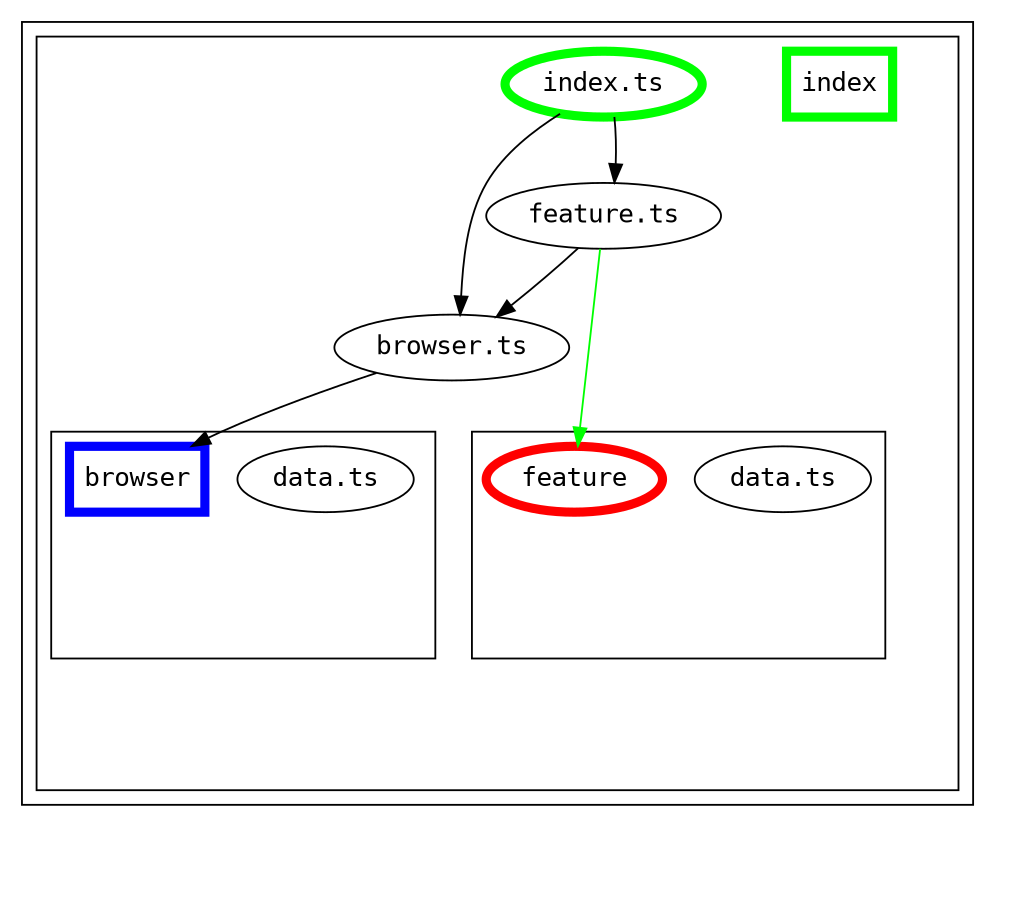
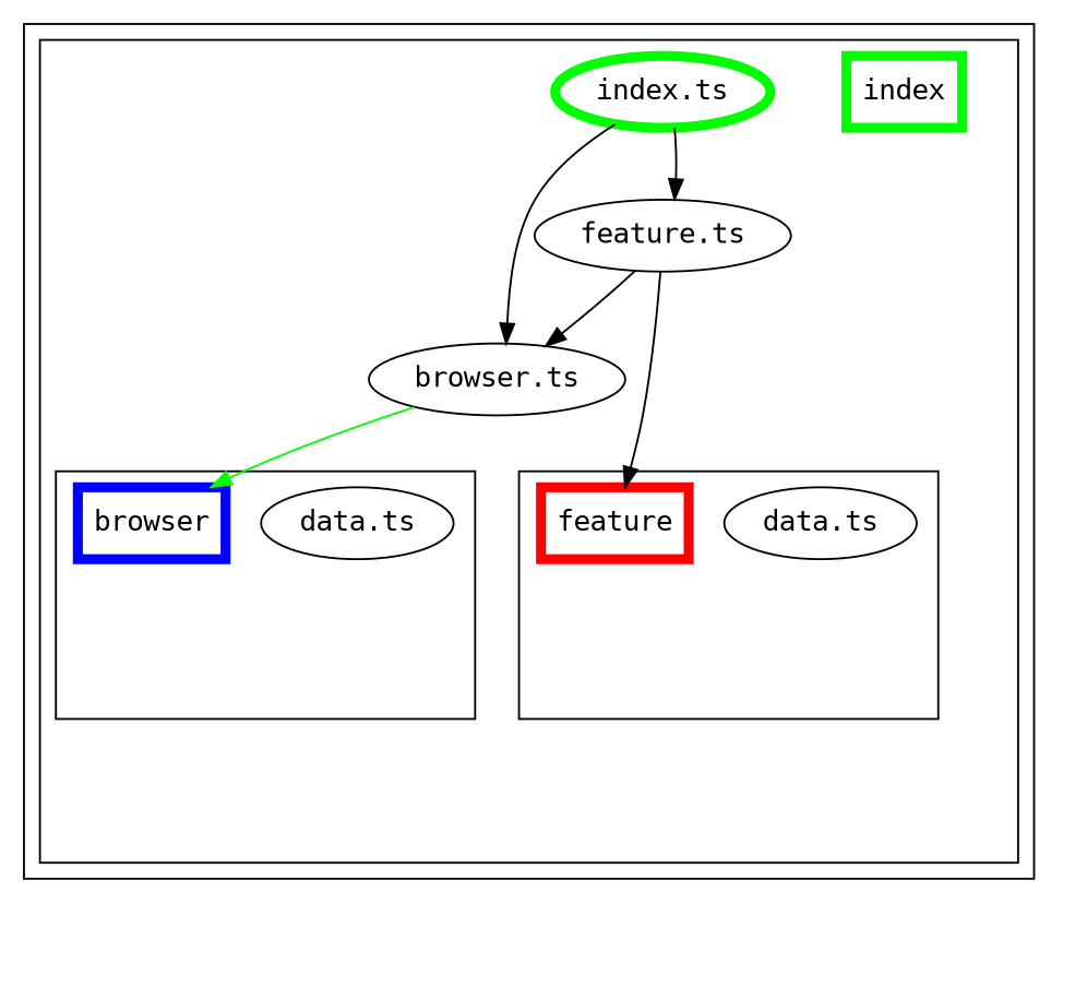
  digraph {
    compound=true
    fontname="DejaVu Sans Mono"
    node [fontname="DejaVu Sans Mono"]
    edge [fontname="DejaVu Sans Mono" style=invis]
    n1 [label="data.ts"]
    "exit_src/browser" [style=invis]
    n3 [color="#0000ff" label=browser penwidth=5 shape=rectangle]
    n4 [label="data.ts"]
    "exit_src/feature" [style=invis]
-   n6 [color="#ff0000" label=feature penwidth=5 shape=ellipse]
+   n6 [color="#ff0000" label=feature penwidth=5 shape=rectangle]
    n7 [label="browser.ts"]
    exit_src [style=invis]
    n9 [label="feature.ts"]
    n10 [color="#00ff00" label=index penwidth=5 shape=rectangle]
    n11 [color="#00ff00" label="index.ts" penwidth=5]
    "dependency-graph-[object Object]" [style=invis]
    subgraph cluster_1 {
      color="#000000"
      subgraph cluster_2 {
        color="#000000"
        n7
        exit_src
        n9
        n10
        n11
        subgraph cluster_3 {
          color="#000000"
          n1
          "exit_src/browser"
          n3
        }
        subgraph cluster_4 {
          color="#000000"
          n4
          "exit_src/feature"
          n6
        }
      }
    }
    n1 -> "exit_src/browser"
    "exit_src/browser" -> exit_src
    n4 -> "exit_src/feature"
    "exit_src/feature" -> exit_src
-   n7 -> n3 [color=black style=solid]
+   n7 -> n3 [color="#00ff00" style=solid]
    n7 -> exit_src
    exit_src -> exit_src
    exit_src -> exit_src
    exit_src -> exit_src
    exit_src -> exit_src
    exit_src -> exit_src
    exit_src -> "dependency-graph-[object Object]"
-   n9 -> n6 [color="#00ff00" style=solid]
+   n9 -> n6 [color=black style=solid]
    n9 -> n7
    n9 -> n7 [color=black style=solid]
    n9 -> exit_src
    n11 -> n7
    n11 -> n7 [color=black style=solid]
    n11 -> exit_src
    n11 -> n9
    n11 -> n9 [color=black style=solid]
  }
